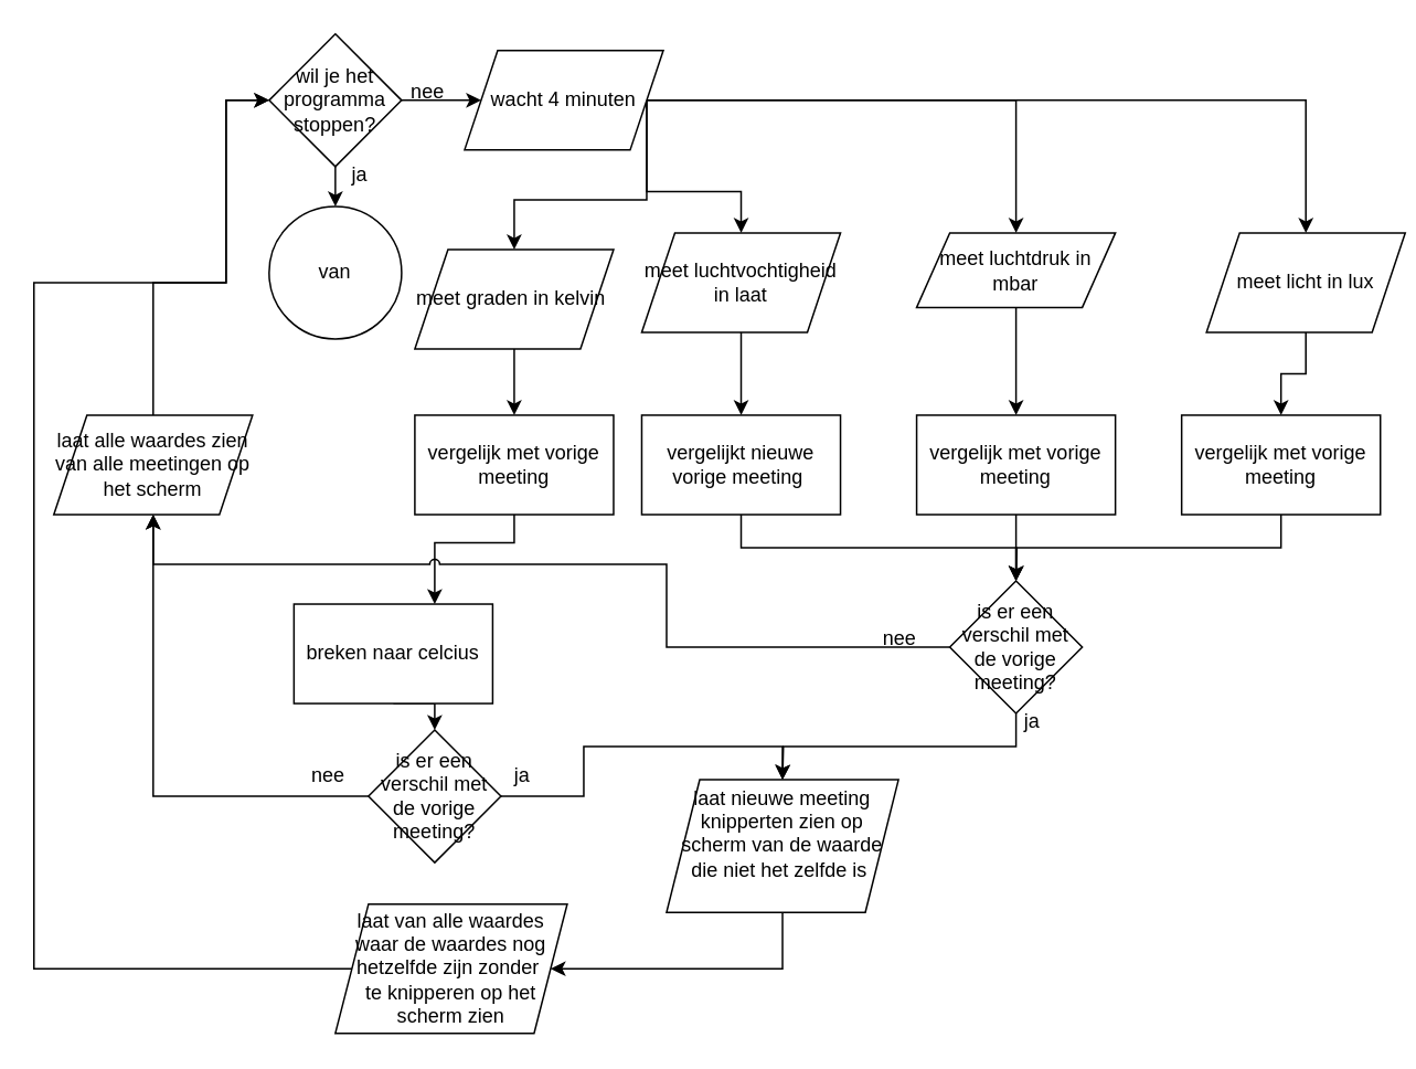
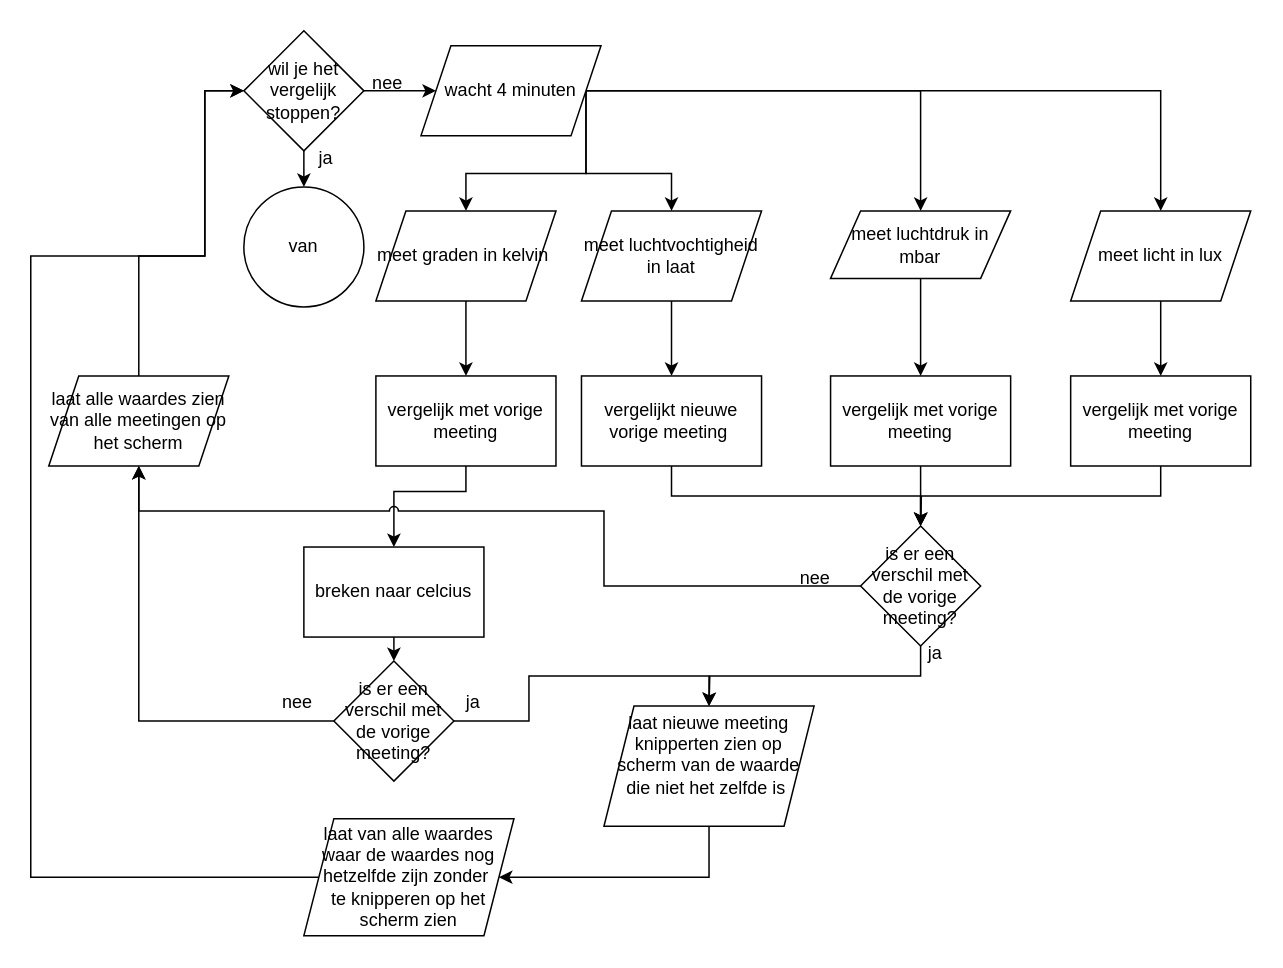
  <mxCell id="0" />
  <mxCell id="1" parent="0" />
  <mxCell id="2" style="edgeStyle=orthogonalEdgeStyle;rounded=0;orthogonalLoop=1;jettySize=auto;html=1;exitX=0.5;exitY=1;exitDx=0;exitDy=0;entryX=0.5;entryY=0;entryDx=0;entryDy=0;" edge="1" parent="1" source="3" target="16"><mxGeometry relative="1" as="geometry" /></mxCell>
- <mxCell id="3" value="meet graden in kelvin&amp;nbsp;" style="shape=parallelogram;perimeter=parallelogramPerimeter;whiteSpace=wrap;html=1;fixedSize=1;" vertex="1" parent="1"><mxGeometry x="250" y="150" width="120" height="60" as="geometry" /></mxCell>
+ <mxCell id="3" value="meet graden in kelvin&amp;nbsp;" style="shape=parallelogram;perimeter=parallelogramPerimeter;whiteSpace=wrap;html=1;fixedSize=1;" vertex="1" parent="1"><mxGeometry x="250" y="140" width="120" height="60" as="geometry" /></mxCell>
  <mxCell id="4" style="edgeStyle=orthogonalEdgeStyle;rounded=0;orthogonalLoop=1;jettySize=auto;html=1;exitX=0.5;exitY=1;exitDx=0;exitDy=0;entryX=0.5;entryY=0;entryDx=0;entryDy=0;" edge="1" parent="1" source="5" target="18"><mxGeometry relative="1" as="geometry" /></mxCell>
  <mxCell id="5" value="meet luchtvochtigheid in laat" style="shape=parallelogram;perimeter=parallelogramPerimeter;whiteSpace=wrap;html=1;fixedSize=1;" vertex="1" parent="1"><mxGeometry x="387" y="140" width="120" height="60" as="geometry" /></mxCell>
  <mxCell id="6" style="edgeStyle=orthogonalEdgeStyle;rounded=0;orthogonalLoop=1;jettySize=auto;html=1;exitX=0.5;exitY=1;exitDx=0;exitDy=0;entryX=0.5;entryY=0;entryDx=0;entryDy=0;" edge="1" parent="1" source="7" target="20"><mxGeometry relative="1" as="geometry" /></mxCell>
  <mxCell id="7" value="meet luchtdruk in mbar" style="shape=parallelogram;perimeter=parallelogramPerimeter;whiteSpace=wrap;html=1;fixedSize=1;" vertex="1" parent="1"><mxGeometry x="553" y="140" width="120" height="45" as="geometry" /></mxCell>
  <mxCell id="8" style="edgeStyle=orthogonalEdgeStyle;rounded=0;orthogonalLoop=1;jettySize=auto;html=1;exitX=0.5;exitY=1;exitDx=0;exitDy=0;entryX=0.5;entryY=0;entryDx=0;entryDy=0;" edge="1" parent="1" source="9" target="22"><mxGeometry relative="1" as="geometry" /></mxCell>
- <mxCell id="9" value="meet licht in lux" style="shape=parallelogram;perimeter=parallelogramPerimeter;whiteSpace=wrap;html=1;fixedSize=1;" vertex="1" parent="1"><mxGeometry x="728" y="140" width="120" height="60" as="geometry" /></mxCell>
+ <mxCell id="9" value="meet licht in lux" style="shape=parallelogram;perimeter=parallelogramPerimeter;whiteSpace=wrap;html=1;fixedSize=1;" vertex="1" parent="1"><mxGeometry x="713" y="140" width="120" height="60" as="geometry" /></mxCell>
  <mxCell id="10" style="edgeStyle=orthogonalEdgeStyle;rounded=0;orthogonalLoop=1;jettySize=auto;html=1;exitX=1;exitY=0.5;exitDx=0;exitDy=0;entryX=0.5;entryY=0;entryDx=0;entryDy=0;" edge="1" parent="1" source="14" target="3"><mxGeometry relative="1" as="geometry" /></mxCell>
  <mxCell id="11" style="edgeStyle=orthogonalEdgeStyle;rounded=0;orthogonalLoop=1;jettySize=auto;html=1;exitX=1;exitY=0.5;exitDx=0;exitDy=0;entryX=0.5;entryY=0;entryDx=0;entryDy=0;" edge="1" parent="1" source="14" target="5"><mxGeometry relative="1" as="geometry" /></mxCell>
  <mxCell id="12" style="edgeStyle=orthogonalEdgeStyle;rounded=0;orthogonalLoop=1;jettySize=auto;html=1;exitX=1;exitY=0.5;exitDx=0;exitDy=0;entryX=0.5;entryY=0;entryDx=0;entryDy=0;" edge="1" parent="1" source="14" target="7"><mxGeometry relative="1" as="geometry" /></mxCell>
  <mxCell id="13" style="edgeStyle=orthogonalEdgeStyle;rounded=0;orthogonalLoop=1;jettySize=auto;html=1;exitX=1;exitY=0.5;exitDx=0;exitDy=0;entryX=0.5;entryY=0;entryDx=0;entryDy=0;" edge="1" parent="1" source="14" target="9"><mxGeometry relative="1" as="geometry" /></mxCell>
  <mxCell id="14" value="wacht 4 minuten" style="shape=parallelogram;perimeter=parallelogramPerimeter;whiteSpace=wrap;html=1;fixedSize=1;" vertex="1" parent="1"><mxGeometry x="280" y="30" width="120" height="60" as="geometry" /></mxCell>
  <mxCell id="15" style="edgeStyle=orthogonalEdgeStyle;rounded=0;jumpStyle=arc;orthogonalLoop=1;jettySize=auto;html=1;exitX=0.5;exitY=1;exitDx=0;exitDy=0;" edge="1" parent="1" source="16" target="30"><mxGeometry relative="1" as="geometry"><Array as="points"><mxPoint x="310" y="327" /><mxPoint x="262" y="327" /></Array></mxGeometry></mxCell>
  <mxCell id="16" value="vergelijk met vorige meeting" style="rounded=0;whiteSpace=wrap;html=1;" vertex="1" parent="1"><mxGeometry x="250" y="250" width="120" height="60" as="geometry" /></mxCell>
  <mxCell id="17" style="edgeStyle=orthogonalEdgeStyle;rounded=0;orthogonalLoop=1;jettySize=auto;html=1;exitX=0.5;exitY=1;exitDx=0;exitDy=0;" edge="1" parent="1" source="18" target="28"><mxGeometry relative="1" as="geometry" /></mxCell>
  <mxCell id="18" value="vergelijkt nieuwe vorige meeting&amp;nbsp;" style="rounded=0;whiteSpace=wrap;html=1;" vertex="1" parent="1"><mxGeometry x="387" y="250" width="120" height="60" as="geometry" /></mxCell>
  <mxCell id="19" style="edgeStyle=orthogonalEdgeStyle;rounded=0;orthogonalLoop=1;jettySize=auto;html=1;exitX=0.5;exitY=1;exitDx=0;exitDy=0;entryX=0.5;entryY=0;entryDx=0;entryDy=0;" edge="1" parent="1" source="20" target="28"><mxGeometry relative="1" as="geometry" /></mxCell>
  <mxCell id="20" value="vergelijk met vorige meeting" style="rounded=0;whiteSpace=wrap;html=1;" vertex="1" parent="1"><mxGeometry x="553" y="250" width="120" height="60" as="geometry" /></mxCell>
  <mxCell id="21" style="edgeStyle=orthogonalEdgeStyle;rounded=0;orthogonalLoop=1;jettySize=auto;html=1;exitX=0.5;exitY=1;exitDx=0;exitDy=0;" edge="1" parent="1" source="22"><mxGeometry relative="1" as="geometry"><mxPoint x="613" y="350" as="targetPoint" /></mxGeometry></mxCell>
  <mxCell id="22" value="vergelijk met vorige meeting" style="rounded=0;whiteSpace=wrap;html=1;" vertex="1" parent="1"><mxGeometry x="713" y="250" width="120" height="60" as="geometry" /></mxCell>
  <mxCell id="23" style="edgeStyle=orthogonalEdgeStyle;rounded=0;jumpStyle=arc;orthogonalLoop=1;jettySize=auto;html=1;exitX=1;exitY=0.5;exitDx=0;exitDy=0;entryX=0.5;entryY=0;entryDx=0;entryDy=0;" edge="1" parent="1" source="25" target="36"><mxGeometry relative="1" as="geometry" /></mxCell>
  <mxCell id="24" style="edgeStyle=orthogonalEdgeStyle;rounded=0;jumpStyle=arc;orthogonalLoop=1;jettySize=auto;html=1;exitX=0;exitY=0.5;exitDx=0;exitDy=0;entryX=0.5;entryY=1;entryDx=0;entryDy=0;" edge="1" parent="1" source="25" target="32"><mxGeometry relative="1" as="geometry" /></mxCell>
  <mxCell id="25" value="is er een verschil met de vorige meeting?" style="rhombus;whiteSpace=wrap;html=1;" vertex="1" parent="1"><mxGeometry x="222" y="440" width="80" height="80" as="geometry" /></mxCell>
  <mxCell id="26" style="edgeStyle=orthogonalEdgeStyle;rounded=0;orthogonalLoop=1;jettySize=auto;html=1;exitX=0.5;exitY=1;exitDx=0;exitDy=0;entryX=0.5;entryY=0;entryDx=0;entryDy=0;" edge="1" parent="1" source="28"><mxGeometry relative="1" as="geometry"><mxPoint x="472" y="470" as="targetPoint" /></mxGeometry></mxCell>
  <mxCell id="27" style="edgeStyle=orthogonalEdgeStyle;rounded=0;orthogonalLoop=1;jettySize=auto;html=1;exitX=0;exitY=0.5;exitDx=0;exitDy=0;entryX=0.5;entryY=1;entryDx=0;entryDy=0;jumpStyle=arc;" edge="1" parent="1" source="28" target="32"><mxGeometry relative="1" as="geometry"><Array as="points"><mxPoint x="402" y="390" /><mxPoint x="402" y="340" /><mxPoint x="92" y="340" /></Array></mxGeometry></mxCell>
  <mxCell id="28" value="is er een verschil met de vorige meeting?" style="rhombus;whiteSpace=wrap;html=1;" vertex="1" parent="1"><mxGeometry x="573" y="350" width="80" height="80" as="geometry" /></mxCell>
  <mxCell id="29" style="edgeStyle=orthogonalEdgeStyle;rounded=0;jumpStyle=arc;orthogonalLoop=1;jettySize=auto;html=1;exitX=0.5;exitY=1;exitDx=0;exitDy=0;entryX=0.5;entryY=0;entryDx=0;entryDy=0;" edge="1" parent="1" source="30" target="25"><mxGeometry relative="1" as="geometry" /></mxCell>
- <mxCell id="30" value="breken naar celcius" style="rounded=0;whiteSpace=wrap;html=1;" vertex="1" parent="1"><mxGeometry x="177" y="364" width="120" height="60" as="geometry" /></mxCell>
+ <mxCell id="30" value="breken naar celcius" style="rounded=0;whiteSpace=wrap;html=1;" vertex="1" parent="1"><mxGeometry x="202" y="364" width="120" height="60" as="geometry" /></mxCell>
  <mxCell id="31" style="edgeStyle=orthogonalEdgeStyle;rounded=0;jumpStyle=arc;orthogonalLoop=1;jettySize=auto;html=1;exitX=0.5;exitY=0;exitDx=0;exitDy=0;entryX=0;entryY=0.5;entryDx=0;entryDy=0;" edge="1" parent="1" source="32" target="41"><mxGeometry relative="1" as="geometry"><mxPoint x="146" y="60" as="targetPoint" /><Array as="points"><mxPoint x="92" y="170" /><mxPoint x="136" y="170" /><mxPoint x="136" y="60" /></Array></mxGeometry></mxCell>
  <mxCell id="32" value="laat alle waardes zien van alle meetingen op het scherm" style="shape=parallelogram;perimeter=parallelogramPerimeter;whiteSpace=wrap;html=1;fixedSize=1;" vertex="1" parent="1"><mxGeometry x="32" y="250" width="120" height="60" as="geometry" /></mxCell>
  <mxCell id="33" value="nee" style="text;html=1;strokeColor=none;fillColor=none;align=center;verticalAlign=middle;whiteSpace=wrap;rounded=0;" vertex="1" parent="1"><mxGeometry x="513" y="370" width="60" height="30" as="geometry" /></mxCell>
  <mxCell id="34" value="ja" style="text;html=1;strokeColor=none;fillColor=none;align=center;verticalAlign=middle;whiteSpace=wrap;rounded=0;" vertex="1" parent="1"><mxGeometry x="593" y="420" width="60" height="30" as="geometry" /></mxCell>
  <mxCell id="35" style="edgeStyle=orthogonalEdgeStyle;rounded=0;jumpStyle=arc;orthogonalLoop=1;jettySize=auto;html=1;exitX=0.5;exitY=1;exitDx=0;exitDy=0;" edge="1" parent="1" source="36" target="43"><mxGeometry relative="1" as="geometry" /></mxCell>
  <mxCell id="36" value="&#10;&lt;span style=&quot;color: rgb(0, 0, 0); font-family: Helvetica; font-size: 12px; font-style: normal; font-variant-ligatures: normal; font-variant-caps: normal; font-weight: 400; letter-spacing: normal; orphans: 2; text-align: center; text-indent: 0px; text-transform: none; widows: 2; word-spacing: 0px; -webkit-text-stroke-width: 0px; text-decoration-thickness: initial; text-decoration-style: initial; text-decoration-color: initial; float: none; display: inline !important;&quot;&gt;laat nieuwe meeting knipperten zien op scherm van de waarde die niet het zelfde is&amp;nbsp;&lt;/span&gt;&#10;&#10;" style="shape=parallelogram;perimeter=parallelogramPerimeter;whiteSpace=wrap;html=1;fixedSize=1;labelBackgroundColor=none;labelBorderColor=none;" vertex="1" parent="1"><mxGeometry x="402" y="470" width="140" height="80" as="geometry" /></mxCell>
  <mxCell id="37" value="nee" style="text;html=1;strokeColor=none;fillColor=none;align=center;verticalAlign=middle;whiteSpace=wrap;rounded=0;labelBackgroundColor=none;labelBorderColor=none;" vertex="1" parent="1"><mxGeometry x="168" y="453" width="60" height="30" as="geometry" /></mxCell>
  <mxCell id="38" value="ja" style="text;html=1;strokeColor=none;fillColor=none;align=center;verticalAlign=middle;whiteSpace=wrap;rounded=0;labelBackgroundColor=none;labelBorderColor=none;" vertex="1" parent="1"><mxGeometry x="285" y="453" width="60" height="30" as="geometry" /></mxCell>
  <mxCell id="39" style="edgeStyle=orthogonalEdgeStyle;rounded=0;jumpStyle=arc;orthogonalLoop=1;jettySize=auto;html=1;exitX=1;exitY=0.5;exitDx=0;exitDy=0;entryX=0;entryY=0.5;entryDx=0;entryDy=0;" edge="1" parent="1" source="41" target="14"><mxGeometry relative="1" as="geometry" /></mxCell>
  <mxCell id="40" style="edgeStyle=orthogonalEdgeStyle;rounded=0;jumpStyle=arc;orthogonalLoop=1;jettySize=auto;html=1;exitX=0.5;exitY=1;exitDx=0;exitDy=0;entryX=0.5;entryY=0;entryDx=0;entryDy=0;" edge="1" parent="1" source="41" target="45"><mxGeometry relative="1" as="geometry" /></mxCell>
- <mxCell id="41" value="wil je het programma stoppen?" style="rhombus;whiteSpace=wrap;html=1;labelBackgroundColor=none;labelBorderColor=none;" vertex="1" parent="1"><mxGeometry x="162" y="20" width="80" height="80" as="geometry" /></mxCell>
+ <mxCell id="41" value="wil je het vergelijk stoppen?" style="rhombus;whiteSpace=wrap;html=1;labelBackgroundColor=none;labelBorderColor=none;" vertex="1" parent="1"><mxGeometry x="162" y="20" width="80" height="80" as="geometry" /></mxCell>
  <mxCell id="42" style="edgeStyle=orthogonalEdgeStyle;rounded=0;jumpStyle=arc;orthogonalLoop=1;jettySize=auto;html=1;exitX=0;exitY=0.5;exitDx=0;exitDy=0;entryX=0;entryY=0.5;entryDx=0;entryDy=0;" edge="1" parent="1" source="43" target="41"><mxGeometry relative="1" as="geometry"><Array as="points"><mxPoint x="20" y="584" /><mxPoint x="20" y="170" /><mxPoint x="136" y="170" /><mxPoint x="136" y="60" /></Array></mxGeometry></mxCell>
  <mxCell id="43" value="laat van alle waardes waar de waardes nog hetzelfde zijn zonder&amp;nbsp;&lt;br&gt;te knipperen op het scherm zien" style="shape=parallelogram;perimeter=parallelogramPerimeter;whiteSpace=wrap;html=1;fixedSize=1;labelBackgroundColor=none;labelBorderColor=none;" vertex="1" parent="1"><mxGeometry x="202" y="545" width="140" height="78" as="geometry" /></mxCell>
  <mxCell id="44" value="nee" style="text;html=1;strokeColor=none;fillColor=none;align=center;verticalAlign=middle;whiteSpace=wrap;rounded=0;labelBackgroundColor=none;labelBorderColor=none;" vertex="1" parent="1"><mxGeometry x="228" y="40" width="60" height="30" as="geometry" /></mxCell>
  <mxCell id="45" value="van" style="ellipse;whiteSpace=wrap;html=1;aspect=fixed;labelBackgroundColor=none;labelBorderColor=none;" vertex="1" parent="1"><mxGeometry x="162" y="124" width="80" height="80" as="geometry" /></mxCell>
  <mxCell id="46" value="ja" style="text;html=1;strokeColor=none;fillColor=none;align=center;verticalAlign=middle;whiteSpace=wrap;rounded=0;labelBackgroundColor=none;labelBorderColor=none;" vertex="1" parent="1"><mxGeometry x="187" y="90" width="60" height="30" as="geometry" /></mxCell>
